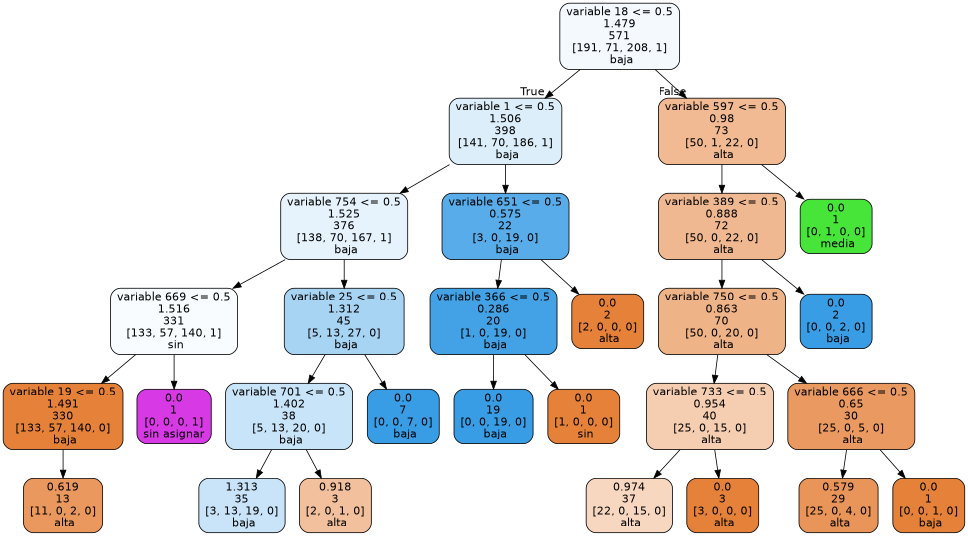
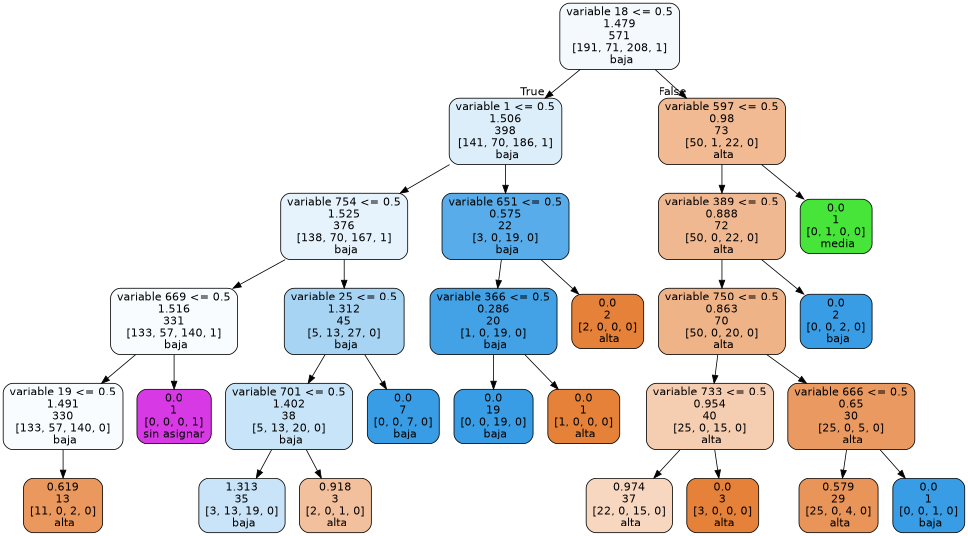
  digraph {
    node [color=black fillcolor="#399de5" fontname=helvetica shape=box style="filled, rounded"]
    edge [fontname=helvetica]
    n1 [fillcolor="#f3f9fd" label="variable 18 <= 0.5\n1.479\n571\n[191, 71, 208, 1]\n baja"]
    n2 [fillcolor="#dceefa" label="variable 1 <= 0.5\n1.506\n398\n[141, 70, 186, 1]\n baja"]
    n3 [fillcolor="#f1ba92" label="variable 597 <= 0.5\n0.98\n73\n[50, 1, 22, 0]\n alta"]
    n4 [fillcolor="#e7f3fc" label="variable 754 <= 0.5\n1.525\n376\n[138, 70, 167, 1]\n baja"]
    n5 [fillcolor="#58ace9" label="variable 651 <= 0.5\n0.575\n22\n[3, 0, 19, 0]\n baja"]
    n6 [fillcolor="#f0b890" label="variable 389 <= 0.5\n0.888\n72\n[50, 0, 22, 0]\n alta"]
    n7 [fillcolor="#47e539" label="0.0\n1\n[0, 1, 0, 0]\n media"]
-   n8 [fillcolor="#f8fcfe" label="variable 669 <= 0.5\n1.516\n331\n[133, 57, 140, 1]\n sin"]
+   n8 [fillcolor="#f8fcfe" label="variable 669 <= 0.5\n1.516\n331\n[133, 57, 140, 1]\n baja"]
    n9 [fillcolor="#a8d4f4" label="variable 25 <= 0.5\n1.312\n45\n[5, 13, 27, 0]\n baja"]
    n10 [fillcolor="#43a2e6" label="variable 366 <= 0.5\n0.286\n20\n[1, 0, 19, 0]\n baja"]
    n11 [fillcolor="#e58139" label="0.0\n2\n[2, 0, 0, 0]\n alta"]
-   n12 [fillcolor="#e58139" label="variable 19 <= 0.5\n1.491\n330\n[133, 57, 140, 0]\n baja"]
+   n12 [fillcolor="#f8fcfe" label="variable 19 <= 0.5\n1.491\n330\n[133, 57, 140, 0]\n baja"]
    n13 [fillcolor="#d739e5" label="0.0\n1\n[0, 0, 0, 1]\nsin asignar"]
    n14 [fillcolor="#c8e4f8" label="variable 701 <= 0.5\n1.402\n38\n[5, 13, 20, 0]\n baja"]
    n15 [label="0.0\n7\n[0, 0, 7, 0]\n baja"]
    n16 [fillcolor="#ea985d" label="0.619\n13\n[11, 0, 2, 0]\n alta"]
    n17 [fillcolor="#c9e4f8" label="1.313\n35\n[3, 13, 19, 0]\n baja"]
    n18 [fillcolor="#f2c09c" label="0.918\n3\n[2, 0, 1, 0]\n alta"]
    n19 [label="0.0\n19\n[0, 0, 19, 0]\n baja"]
-   n20 [fillcolor="#e58139" label="0.0\n1\n[1, 0, 0, 0]\n sin"]
+   n20 [fillcolor="#e58139" label="0.0\n1\n[1, 0, 0, 0]\n alta"]
    n21 [fillcolor="#efb388" label="variable 750 <= 0.5\n0.863\n70\n[50, 0, 20, 0]\n alta"]
    n22 [label="0.0\n2\n[0, 0, 2, 0]\n baja"]
    n23 [fillcolor="#f5cdb0" label="variable 733 <= 0.5\n0.954\n40\n[25, 0, 15, 0]\n alta"]
    n24 [fillcolor="#ea9a61" label="variable 666 <= 0.5\n0.65\n30\n[25, 0, 5, 0]\n alta"]
    n25 [fillcolor="#f7d7c0" label="0.974\n37\n[22, 0, 15, 0]\n alta"]
    n26 [fillcolor="#e58139" label="0.0\n3\n[3, 0, 0, 0]\n alta"]
    n27 [fillcolor="#e99559" label="0.579\n29\n[25, 0, 4, 0]\n alta"]
-   n28 [fillcolor="#e58139" label="0.0\n1\n[0, 0, 1, 0]\n baja"]
+   n28 [label="0.0\n1\n[0, 0, 1, 0]\n baja"]
    n1 -> n2 [headlabel=True labelangle=45 labeldistance=2.5]
    n1 -> n3 [headlabel=False labelangle=-45 labeldistance=2.5]
    n2 -> n4
    n2 -> n5
    n3 -> n6
    n3 -> n7
    n4 -> n8
    n4 -> n9
    n5 -> n10
    n5 -> n11
    n6 -> n21
    n6 -> n22
    n8 -> n12
    n8 -> n13
    n9 -> n14
    n9 -> n15
    n10 -> n19
    n10 -> n20
    n12 -> n16
    n14 -> n17
    n14 -> n18
    n21 -> n23
    n21 -> n24
    n23 -> n25
    n23 -> n26
    n24 -> n27
    n24 -> n28
  }
